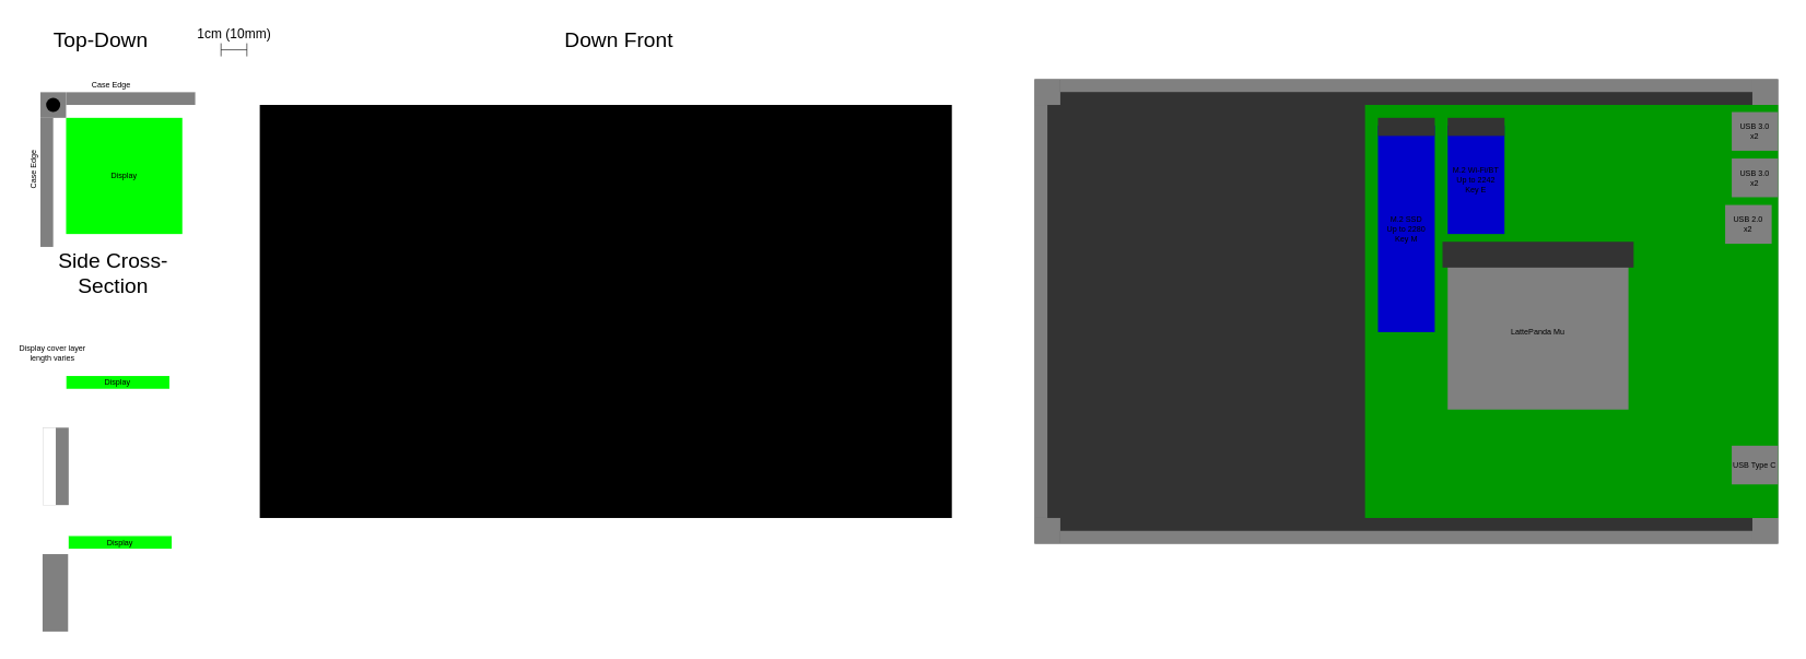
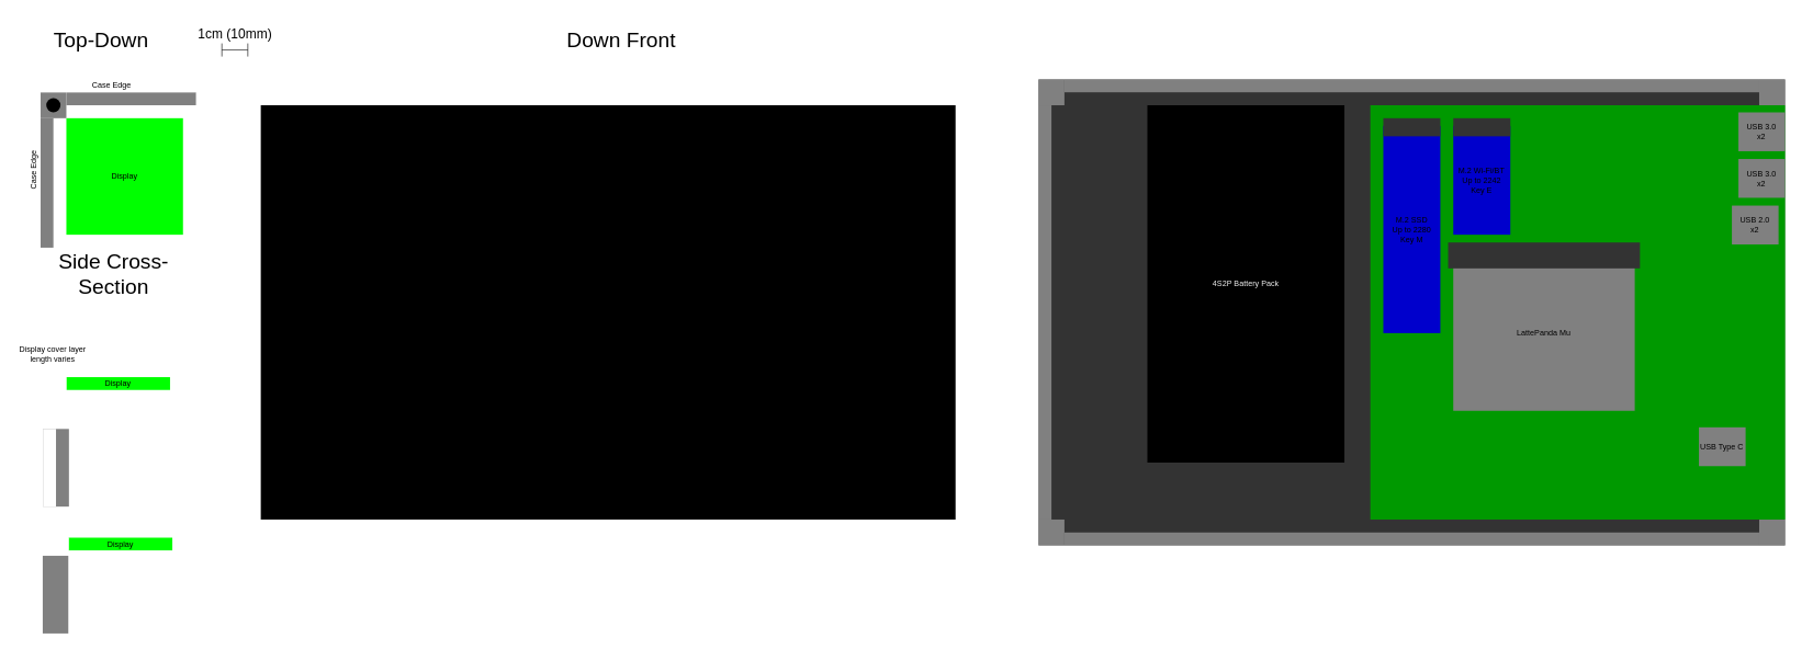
  <mxCell id="0" />
  <mxCell id="1" parent="0" />
  <mxCell id="2" value="" style="rounded=0;whiteSpace=wrap;html=1;strokeColor=none;fillColor=#333333;" vertex="1" parent="1"><mxGeometry x="1576.48" y="120.16" width="1133.86" height="708.64" as="geometry" /></mxCell>
  <mxCell id="3" value="Top-Down" style="text;html=1;align=center;verticalAlign=middle;whiteSpace=wrap;rounded=0;fontSize=32;" parent="1" vertex="1"><mxGeometry x="47.58" y="20.47" width="210" height="80" as="geometry" /></mxCell>
  <mxCell id="4" value="" style="shape=crossbar;whiteSpace=wrap;html=1;rounded=1;" parent="1" vertex="1"><mxGeometry x="336.33" y="65.48" width="39.37" height="20" as="geometry" /></mxCell>
  <mxCell id="5" value="&lt;div style=&quot;font-size: 20px;&quot;&gt;1cm (10mm)&lt;/div&gt;" style="text;html=1;align=center;verticalAlign=middle;whiteSpace=wrap;rounded=0;fontSize=20;" parent="1" vertex="1"><mxGeometry x="298.68" y="35.48" width="114.68" height="30" as="geometry" /></mxCell>
  <mxCell id="6" value="" style="rounded=0;whiteSpace=wrap;html=1;strokeColor=none;fillColor=#808080;" parent="1" vertex="1"><mxGeometry x="60.74" y="139.85" width="39.37" height="39.37" as="geometry" /></mxCell>
  <mxCell id="7" value="" style="rounded=0;whiteSpace=wrap;html=1;strokeColor=none;fillColor=#808080;" parent="1" vertex="1"><mxGeometry x="100.11" y="139.85" width="196.85" height="19.69" as="geometry" /></mxCell>
  <mxCell id="8" value="" style="ellipse;whiteSpace=wrap;html=1;fillColor=#000000;strokeColor=none;" parent="1" vertex="1"><mxGeometry x="69.6" y="148.71" width="21.653" height="21.653" as="geometry" /></mxCell>
  <mxCell id="9" value="" style="rounded=0;whiteSpace=wrap;html=1;strokeColor=none;fillColor=#808080;" parent="1" vertex="1"><mxGeometry x="60.74" y="179.22" width="19.69" height="196.84" as="geometry" /></mxCell>
  <mxCell id="10" value="Case Edge" style="rounded=0;whiteSpace=wrap;html=1;fillColor=#FFFFFF;strokeColor=none;fontColor=#000000;" parent="1" vertex="1"><mxGeometry x="41.05" y="120.17" width="255.9" height="19.69" as="geometry" /></mxCell>
  <mxCell id="11" value="Case Edge" style="rounded=0;whiteSpace=wrap;html=1;fillColor=#FFFFFF;strokeColor=none;horizontal=0;fontColor=#000000;" parent="1" vertex="1"><mxGeometry x="41.05" y="139.85" width="19.7" height="236.22" as="geometry" /></mxCell>
  <mxCell id="12" value="Display" style="rounded=0;whiteSpace=wrap;html=1;fillColor=#00FF00;strokeColor=none;fontColor=#000000;" parent="1" vertex="1"><mxGeometry x="100.11" y="179.22" width="177.16" height="177.17" as="geometry" /></mxCell>
  <mxCell id="13" value="Side Cross-Section" style="text;html=1;align=center;verticalAlign=middle;whiteSpace=wrap;rounded=0;fontSize=32;" parent="1" vertex="1"><mxGeometry x="67.27" y="376.07" width="210" height="80" as="geometry" /></mxCell>
  <mxCell id="14" value="" style="rounded=0;whiteSpace=wrap;html=1;strokeColor=none;fillColor=#FFFFFF;" parent="1" vertex="1"><mxGeometry x="45.005" y="809.14" width="78.27" height="7.87" as="geometry" /></mxCell>
  <mxCell id="15" value="" style="rounded=0;whiteSpace=wrap;html=1;strokeColor=none;fillColor=#FFFFFF;" parent="1" vertex="1"><mxGeometry x="45.005" y="817.01" width="19.22" height="145.669" as="geometry" /></mxCell>
  <mxCell id="16" value="Display cover layer&lt;br&gt;l&lt;span style=&quot;background-color: initial;&quot;&gt;ength varies&lt;/span&gt;" style="text;html=1;align=center;verticalAlign=middle;whiteSpace=wrap;rounded=0;" parent="1" vertex="1"><mxGeometry x="20.21" y="523.24" width="119.05" height="30" as="geometry" /></mxCell>
  <mxCell id="17" value="" style="rounded=0;whiteSpace=wrap;html=1;strokeColor=none;fillColor=#FFFFFF;" parent="1" vertex="1"><mxGeometry x="336.33" y="100.47" width="1173.226" height="748.03" as="geometry" /></mxCell>
  <mxCell id="18" value="" style="rounded=0;whiteSpace=wrap;html=1;fillColor=#000000;strokeColor=none;" parent="1" vertex="1"><mxGeometry x="395.385" y="159.535" width="1055.116" height="629.92" as="geometry" /></mxCell>
  <mxCell id="19" value="Down Front" style="text;html=1;align=center;verticalAlign=middle;whiteSpace=wrap;rounded=0;fontSize=32;" parent="1" vertex="1"><mxGeometry x="837.625" y="20.475" width="210" height="80" as="geometry" /></mxCell>
  <mxCell id="20" value="Display" style="rounded=0;whiteSpace=wrap;html=1;strokeColor=none;fillColor=#00FF00;fontColor=#000000;" parent="1" vertex="1"><mxGeometry x="103.59" y="817.01" width="157.48" height="19.69" as="geometry" /></mxCell>
  <mxCell id="21" value="" style="rounded=0;whiteSpace=wrap;html=1;strokeColor=none;fillColor=#FFFFFF;" parent="1" vertex="1"><mxGeometry x="64.22" y="817.01" width="39.37" height="27.559" as="geometry" /></mxCell>
  <mxCell id="22" value="" style="rounded=0;whiteSpace=wrap;html=1;strokeColor=none;fillColor=#FFFFFF;" parent="1" vertex="1"><mxGeometry x="104.05" y="836.7" width="157.48" height="7.874" as="geometry" /></mxCell>
  <mxCell id="23" value="" style="rounded=0;whiteSpace=wrap;html=1;strokeColor=none;fillColor=#FFFFFF;" parent="1" vertex="1"><mxGeometry x="45" y="962.66" width="216.53" height="19.69" as="geometry" /></mxCell>
  <mxCell id="24" value="" style="rounded=0;whiteSpace=wrap;html=1;strokeColor=none;fillColor=#808080;" parent="1" vertex="1"><mxGeometry x="64.22" y="844.56" width="38.91" height="118.1" as="geometry" /></mxCell>
  <mxCell id="25" value="" style="rounded=0;whiteSpace=wrap;html=1;strokeColor=none;fillColor=#FFFFFF;" vertex="1" parent="1"><mxGeometry x="40.6" y="553.235" width="78.27" height="7.87" as="geometry" /></mxCell>
  <mxCell id="26" value="" style="rounded=0;whiteSpace=wrap;html=1;strokeColor=none;fillColor=#FFFFFF;" vertex="1" parent="1"><mxGeometry x="44.99" y="624.095" width="19.685" height="145.669" as="geometry" /></mxCell>
  <mxCell id="27" value="Display" style="rounded=0;whiteSpace=wrap;html=1;strokeColor=none;fillColor=#00FF00;fontColor=#000000;" vertex="1" parent="1"><mxGeometry x="100.115" y="572.925" width="157.48" height="19.69" as="geometry" /></mxCell>
  <mxCell id="28" value="" style="rounded=0;whiteSpace=wrap;html=1;strokeColor=none;fillColor=#FFFFFF;" vertex="1" parent="1"><mxGeometry x="60.745" y="572.925" width="39.37" height="27.559" as="geometry" /></mxCell>
  <mxCell id="29" value="" style="rounded=0;whiteSpace=wrap;html=1;strokeColor=none;fillColor=#FFFFFF;" vertex="1" parent="1"><mxGeometry x="100.115" y="592.605" width="157.48" height="7.874" as="geometry" /></mxCell>
  <mxCell id="30" value="" style="rounded=0;whiteSpace=wrap;html=1;strokeColor=none;fillColor=#FFFFFF;" vertex="1" parent="1"><mxGeometry x="44.995" y="769.765" width="216.53" height="19.69" as="geometry" /></mxCell>
  <mxCell id="31" value="" style="rounded=0;whiteSpace=wrap;html=1;strokeColor=none;fillColor=#808080;" vertex="1" parent="1"><mxGeometry x="64.677" y="651.67" width="39.37" height="118.11" as="geometry" /></mxCell>
  <mxCell id="32" value="" style="rounded=0;whiteSpace=wrap;html=1;strokeColor=none;fillColor=#FFFFFF;" vertex="1" parent="1"><mxGeometry x="1556.8" y="100.46" width="1173.23" height="19.69" as="geometry" /></mxCell>
  <mxCell id="33" value="" style="rounded=0;whiteSpace=wrap;html=1;strokeColor=none;fillColor=#FFFFFF;" vertex="1" parent="1"><mxGeometry x="1556.8" y="120.15" width="19.68" height="708.65" as="geometry" /></mxCell>
  <mxCell id="34" value="" style="rounded=0;whiteSpace=wrap;html=1;strokeColor=none;fillColor=#FFFFFF;" vertex="1" parent="1"><mxGeometry x="1556.8" y="828.81" width="1173.226" height="19.69" as="geometry" /></mxCell>
  <mxCell id="35" value="" style="rounded=0;whiteSpace=wrap;html=1;strokeColor=none;fillColor=#FFFFFF;" vertex="1" parent="1"><mxGeometry x="2710.35" y="120.16" width="19.68" height="708.65" as="geometry" /></mxCell>
  <mxCell id="36" value="" style="rounded=0;whiteSpace=wrap;html=1;strokeColor=none;fillColor=#808080;" vertex="1" parent="1"><mxGeometry x="1576.475" y="120.155" width="39.37" height="39.37" as="geometry" /></mxCell>
  <mxCell id="37" value="" style="rounded=0;whiteSpace=wrap;html=1;strokeColor=none;fillColor=#808080;" vertex="1" parent="1"><mxGeometry x="2670.97" y="120.15" width="39.37" height="39.37" as="geometry" /></mxCell>
  <mxCell id="38" value="" style="rounded=0;whiteSpace=wrap;html=1;strokeColor=none;fillColor=#808080;" vertex="1" parent="1"><mxGeometry x="1576.48" y="789.43" width="39.37" height="39.37" as="geometry" /></mxCell>
  <mxCell id="39" value="" style="rounded=0;whiteSpace=wrap;html=1;strokeColor=none;fillColor=#808080;" vertex="1" parent="1"><mxGeometry x="2670.977" y="789.437" width="39.37" height="39.37" as="geometry" /></mxCell>
  <mxCell id="40" value="" style="rounded=0;whiteSpace=wrap;html=1;fillColor=#009900;strokeColor=none;fontColor=#000000;fontSize=32;movable=0;resizable=0;rotatable=0;deletable=0;editable=0;locked=1;connectable=0;" vertex="1" parent="1"><mxGeometry x="2080.42" y="159.53" width="629.93" height="629.92" as="geometry" /></mxCell>
  <mxCell id="41" value="" style="rounded=0;whiteSpace=wrap;html=1;strokeColor=none;fillColor=#FFFFFF;" vertex="1" parent="1"><mxGeometry x="64.68" y="651.66" width="19.69" height="118.12" as="geometry" /></mxCell>
  <mxCell id="42" value="" style="rounded=0;whiteSpace=wrap;html=1;strokeColor=none;fillColor=#808080;" vertex="1" parent="1"><mxGeometry x="1615.86" y="120.16" width="1055.12" height="19.69" as="geometry" /></mxCell>
  <mxCell id="43" value="" style="rounded=0;whiteSpace=wrap;html=1;strokeColor=none;fillColor=#808080;" vertex="1" parent="1"><mxGeometry x="1615.857" y="809.107" width="1055.12" height="19.69" as="geometry" /></mxCell>
  <mxCell id="44" value="" style="rounded=0;whiteSpace=wrap;html=1;strokeColor=none;fillColor=#808080;" vertex="1" parent="1"><mxGeometry x="1576.49" y="159.53" width="19.68" height="629.91" as="geometry" /></mxCell>
  <mxCell id="45" value="USB 3.0&lt;div&gt;x2&lt;/div&gt;" style="rounded=0;whiteSpace=wrap;html=1;strokeColor=none;fillColor=#808080;" vertex="1" parent="1"><mxGeometry x="2639.47" y="170.36" width="70.866" height="59.055" as="geometry" /></mxCell>
  <mxCell id="46" value="USB 3.0&lt;div&gt;x2&lt;/div&gt;" style="rounded=0;whiteSpace=wrap;html=1;strokeColor=none;fillColor=#808080;" vertex="1" parent="1"><mxGeometry x="2639.467" y="241.227" width="70.866" height="59.055" as="geometry" /></mxCell>
- <mxCell id="47" value="USB Type C" style="rounded=0;whiteSpace=wrap;html=1;strokeColor=none;fillColor=#808080;" vertex="1" parent="1"><mxGeometry x="2639.464" y="679.204" width="70.866" height="59.055" as="geometry" /></mxCell>
+ <mxCell id="47" value="USB Type C" style="rounded=0;whiteSpace=wrap;html=1;strokeColor=none;fillColor=#808080;" vertex="1" parent="1"><mxGeometry x="2579.464" y="649.204" width="70.866" height="59.055" as="geometry" /></mxCell>
  <mxCell id="48" value="M.2 SSD&lt;div&gt;Up to 2280&lt;br&gt;Key M&lt;/div&gt;" style="rounded=0;whiteSpace=wrap;html=1;strokeColor=none;fillColor=#0000CC;" vertex="1" parent="1"><mxGeometry x="2100.11" y="191.03" width="86.614" height="314.96" as="geometry" /></mxCell>
  <mxCell id="49" value="LattePanda Mu" style="rounded=0;whiteSpace=wrap;html=1;strokeColor=none;fillColor=#808080;" vertex="1" parent="1"><mxGeometry x="2206.4" y="387.87" width="275.59" height="236.22" as="geometry" /></mxCell>
  <mxCell id="50" value="" style="rounded=0;whiteSpace=wrap;html=1;align=center;verticalAlign=middle;fontFamily=Helvetica;fontSize=12;fontColor=default;fillColor=#333333;strokeColor=none;" vertex="1" parent="1"><mxGeometry x="2198.53" y="368.185" width="291.338" height="39.37" as="geometry" /></mxCell>
  <mxCell id="51" value="" style="rounded=0;whiteSpace=wrap;html=1;align=center;verticalAlign=middle;fontFamily=Helvetica;fontSize=12;fontColor=default;fillColor=#333333;strokeColor=none;" vertex="1" parent="1"><mxGeometry x="2100.106" y="179.22" width="86.614" height="27.559" as="geometry" /></mxCell>
+ <mxCell id="52" value="&lt;span style=&quot;color: rgb(240, 240, 240);&quot;&gt;4S2P Battery Pack&lt;/span&gt;" style="rounded=0;whiteSpace=wrap;html=1;fillColor=#000000;strokeColor=none;fontColor=#FFFFFF;" vertex="1" parent="1"><mxGeometry x="1741.839" y="159.517" width="299.21" height="543.3" as="geometry" /></mxCell>
  <mxCell id="53" value="M.2 Wi-Fi/BT&lt;div&gt;Up to 2242&lt;/div&gt;&lt;div&gt;Key E&lt;/div&gt;" style="rounded=0;whiteSpace=wrap;html=1;strokeColor=none;fillColor=#0000CC;" vertex="1" parent="1"><mxGeometry x="2206.407" y="191.027" width="86.614" height="165.354" as="geometry" /></mxCell>
  <mxCell id="54" value="" style="rounded=0;whiteSpace=wrap;html=1;align=center;verticalAlign=middle;fontFamily=Helvetica;fontSize=12;fontColor=default;fillColor=#333333;strokeColor=none;" vertex="1" parent="1"><mxGeometry x="2206.405" y="179.217" width="86.614" height="27.559" as="geometry" /></mxCell>
  <mxCell id="55" value="USB 2.0&lt;div&gt;x2&lt;/div&gt;" style="rounded=0;whiteSpace=wrap;html=1;strokeColor=none;fillColor=#808080;" vertex="1" parent="1"><mxGeometry x="2629.484" y="312.104" width="70.866" height="59.055" as="geometry" /></mxCell>
